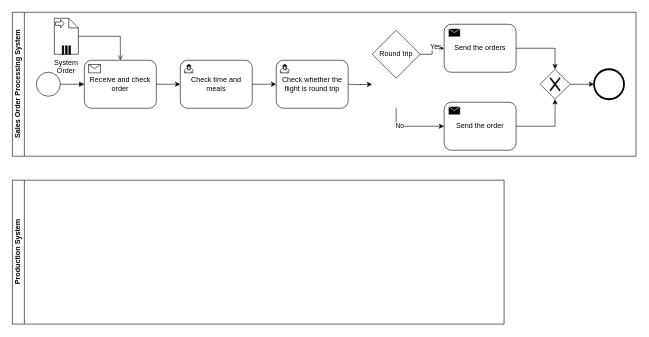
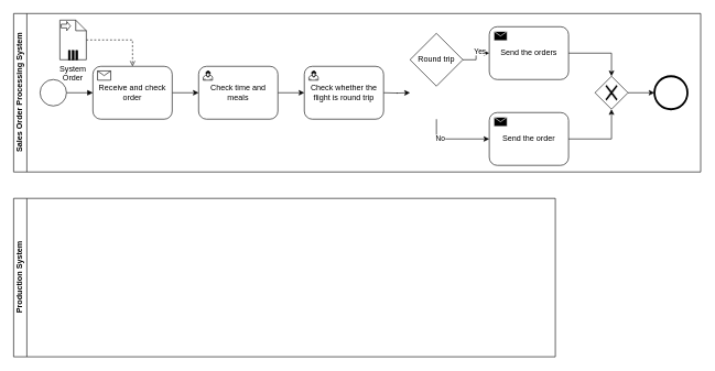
  <mxCell id="0" />
  <mxCell id="1" parent="0" />
  <mxCell id="2" value="Sales Order Processing System" style="swimlane;html=1;horizontal=0;startSize=20;fillColor=#FFFFFF;" parent="1" vertex="1"><mxGeometry width="1040" height="240" as="geometry" x="20" y="20" /></mxCell>
  <mxCell id="3" style="edgeStyle=orthogonalEdgeStyle;rounded=0;orthogonalLoop=1;jettySize=auto;html=1;endArrow=block;endFill=1;" parent="2" source="4" target="10" edge="1"><mxGeometry relative="1" as="geometry"><mxPoint x="120" y="120" as="targetPoint" /></mxGeometry></mxCell>
  <mxCell id="4" value="" style="shape=mxgraph.bpmn.shape;html=1;verticalLabelPosition=bottom;labelBackgroundColor=#ffffff;verticalAlign=top;align=center;perimeter=ellipsePerimeter;outlineConnect=0;outline=standard;symbol=general;" parent="2" vertex="1"><mxGeometry x="40" y="100" width="40" height="40" as="geometry" /></mxCell>
- <mxCell id="5" style="edgeStyle=orthogonalEdgeStyle;orthogonalLoop=1;jettySize=auto;html=1;dashed=0;rounded=0;endArrow=open;endFill=0;" parent="2" source="6" target="10" edge="1"><mxGeometry relative="1" as="geometry"><mxPoint x="180" y="80" as="targetPoint" /></mxGeometry></mxCell>
+ <mxCell id="5" style="edgeStyle=orthogonalEdgeStyle;orthogonalLoop=1;jettySize=auto;html=1;dashed=1;rounded=0;endArrow=open;endFill=0;" parent="2" source="6" target="10" edge="1"><mxGeometry relative="1" as="geometry"><mxPoint x="180" y="80" as="targetPoint" /></mxGeometry></mxCell>
  <mxCell id="6" value="System Order" style="shape=note;whiteSpace=wrap;size=16;html=1;dropTarget=0;labelPosition=center;verticalLabelPosition=bottom;align=center;verticalAlign=top;" parent="2" vertex="1"><mxGeometry x="70" y="10" width="40" height="60" as="geometry" /></mxCell>
  <mxCell id="7" value="" style="html=1;shape=singleArrow;arrowWidth=0.4;arrowSize=0.4;outlineConnect=0;" parent="6" vertex="1"><mxGeometry width="14" height="14" relative="1" as="geometry"><mxPoint x="2" y="2" as="offset" /></mxGeometry></mxCell>
  <mxCell id="8" value="" style="html=1;whiteSpace=wrap;shape=parallelMarker;outlineConnect=0;" parent="6" vertex="1"><mxGeometry x="0.5" y="1" width="14" height="14" relative="1" as="geometry"><mxPoint x="-7" y="-14" as="offset" /></mxGeometry></mxCell>
  <mxCell id="9" style="edgeStyle=orthogonalEdgeStyle;rounded=0;orthogonalLoop=1;jettySize=auto;html=1;" edge="1" parent="2" source="10" target="13"><mxGeometry relative="1" as="geometry" /></mxCell>
  <mxCell id="10" value="Receive and check order" style="html=1;whiteSpace=wrap;rounded=1;dropTarget=0;" parent="2" vertex="1"><mxGeometry x="120" y="80" width="120" height="80" as="geometry" /></mxCell>
  <mxCell id="11" value="" style="html=1;shape=message;outlineConnect=0;" parent="10" vertex="1"><mxGeometry width="20" height="14" relative="1" as="geometry"><mxPoint x="7" y="7" as="offset" /></mxGeometry></mxCell>
  <mxCell id="12" style="edgeStyle=orthogonalEdgeStyle;rounded=0;orthogonalLoop=1;jettySize=auto;html=1;entryX=0;entryY=0.5;entryDx=0;entryDy=0;" edge="1" parent="2" source="13" target="16"><mxGeometry relative="1" as="geometry" /></mxCell>
  <mxCell id="13" value="Check time and meals" style="html=1;whiteSpace=wrap;rounded=1;dropTarget=0;" vertex="1" parent="2"><mxGeometry x="280" y="80" width="120" height="80" as="geometry" /></mxCell>
  <mxCell id="14" value="" style="html=1;shape=mxgraph.bpmn.user_task;outlineConnect=0;" vertex="1" parent="13"><mxGeometry width="14" height="14" relative="1" as="geometry"><mxPoint x="7" y="7" as="offset" /></mxGeometry></mxCell>
  <mxCell id="15" style="edgeStyle=orthogonalEdgeStyle;rounded=0;orthogonalLoop=1;jettySize=auto;html=1;" edge="1" parent="2"><mxGeometry relative="1" as="geometry"><mxPoint x="560" y="120" as="sourcePoint" /><mxPoint x="600" y="120" as="targetPoint" /></mxGeometry></mxCell>
  <mxCell id="16" value="Check whether the flight is round trip" style="html=1;whiteSpace=wrap;rounded=1;dropTarget=0;" vertex="1" parent="2"><mxGeometry x="440" y="80" width="120" height="80" as="geometry" /></mxCell>
  <mxCell id="17" value="" style="html=1;shape=mxgraph.bpmn.user_task;outlineConnect=0;" vertex="1" parent="16"><mxGeometry width="14" height="14" relative="1" as="geometry"><mxPoint x="7" y="7" as="offset" /></mxGeometry></mxCell>
  <mxCell id="18" value="Round trip" style="rhombus;whiteSpace=wrap;html=1;" vertex="1" parent="2"><mxGeometry x="600" y="30" width="80" height="80" as="geometry" /></mxCell>
  <mxCell id="19" style="edgeStyle=orthogonalEdgeStyle;rounded=0;orthogonalLoop=1;jettySize=auto;html=1;entryX=0;entryY=0.5;entryDx=0;entryDy=0;" edge="1" source="18" target="22" parent="2"><mxGeometry relative="1" as="geometry"><mxPoint x="720" y="60" as="targetPoint" /></mxGeometry></mxCell>
  <mxCell id="20" value="Yes" style="edgeLabel;html=1;align=center;verticalAlign=middle;resizable=0;points=[];" vertex="1" connectable="0" parent="19"><mxGeometry x="0.38" y="4" relative="1" as="geometry"><mxPoint as="offset" /></mxGeometry></mxCell>
  <mxCell id="21" style="edgeStyle=orthogonalEdgeStyle;rounded=0;orthogonalLoop=1;jettySize=auto;html=1;entryX=0.5;entryY=0;entryDx=0;entryDy=0;" edge="1" parent="2" source="22" target="30"><mxGeometry relative="1" as="geometry" /></mxCell>
  <mxCell id="22" value="Send the orders" style="html=1;whiteSpace=wrap;rounded=1;dropTarget=0;" vertex="1" parent="2"><mxGeometry x="720" y="20" width="120" height="80" as="geometry" /></mxCell>
  <mxCell id="23" value="" style="html=1;shape=message;outlineConnect=0;fillColor=#000000;strokeColor=#FFFFFF;" vertex="1" parent="22"><mxGeometry width="20" height="14" relative="1" as="geometry"><mxPoint x="7" y="7" as="offset" /></mxGeometry></mxCell>
  <mxCell id="24" style="edgeStyle=orthogonalEdgeStyle;rounded=0;orthogonalLoop=1;jettySize=auto;html=1;entryX=0.5;entryY=1;entryDx=0;entryDy=0;" edge="1" parent="2" source="25" target="30"><mxGeometry relative="1" as="geometry" /></mxCell>
  <mxCell id="25" value="Send the order" style="html=1;whiteSpace=wrap;rounded=1;dropTarget=0;" vertex="1" parent="2"><mxGeometry x="720" y="150" width="120" height="80" as="geometry" /></mxCell>
  <mxCell id="26" value="" style="html=1;shape=message;outlineConnect=0;fillColor=#000000;strokeColor=#FFFFFF;" vertex="1" parent="25"><mxGeometry width="20" height="14" relative="1" as="geometry"><mxPoint x="7" y="7" as="offset" /></mxGeometry></mxCell>
  <mxCell id="27" style="edgeStyle=orthogonalEdgeStyle;rounded=0;orthogonalLoop=1;jettySize=auto;html=1;entryX=0;entryY=0.5;entryDx=0;entryDy=0;" edge="1" parent="2" target="25"><mxGeometry relative="1" as="geometry"><mxPoint x="640" y="160" as="sourcePoint" /><mxPoint x="720" y="180" as="targetPoint" /><Array as="points"><mxPoint x="640" y="190" /></Array></mxGeometry></mxCell>
  <mxCell id="28" value="No" style="edgeLabel;html=1;align=center;verticalAlign=middle;resizable=0;points=[];" vertex="1" connectable="0" parent="27"><mxGeometry x="-0.36" y="1" relative="1" as="geometry"><mxPoint as="offset" /></mxGeometry></mxCell>
  <mxCell id="29" style="edgeStyle=orthogonalEdgeStyle;rounded=0;orthogonalLoop=1;jettySize=auto;html=1;entryX=0;entryY=0.5;entryDx=0;entryDy=0;" edge="1" parent="2" source="30" target="31"><mxGeometry relative="1" as="geometry" /></mxCell>
  <mxCell id="30" value="" style="shape=mxgraph.bpmn.shape;html=1;verticalLabelPosition=bottom;labelBackgroundColor=#ffffff;verticalAlign=top;align=center;perimeter=rhombusPerimeter;background=gateway;outlineConnect=0;outline=none;symbol=exclusiveGw;gradientColor=none;fillColor=#FFFFFF;" vertex="1" parent="2"><mxGeometry x="880" y="95" width="50" height="50" as="geometry" /></mxCell>
  <mxCell id="31" value="" style="shape=mxgraph.bpmn.shape;html=1;verticalLabelPosition=bottom;labelBackgroundColor=#ffffff;verticalAlign=top;align=center;perimeter=ellipsePerimeter;outlineConnect=0;outline=end;symbol=general;strokeColor=#000000;fillColor=#FFFFFF;gradientColor=none;" vertex="1" parent="2"><mxGeometry x="970" y="95" width="50" height="50" as="geometry" /></mxCell>
  <mxCell id="32" value="Production System" style="swimlane;html=1;horizontal=0;startSize=20;fillColor=#FFFFFF;" vertex="1" parent="1"><mxGeometry y="300" width="820" height="240" as="geometry" x="20" /></mxCell>
